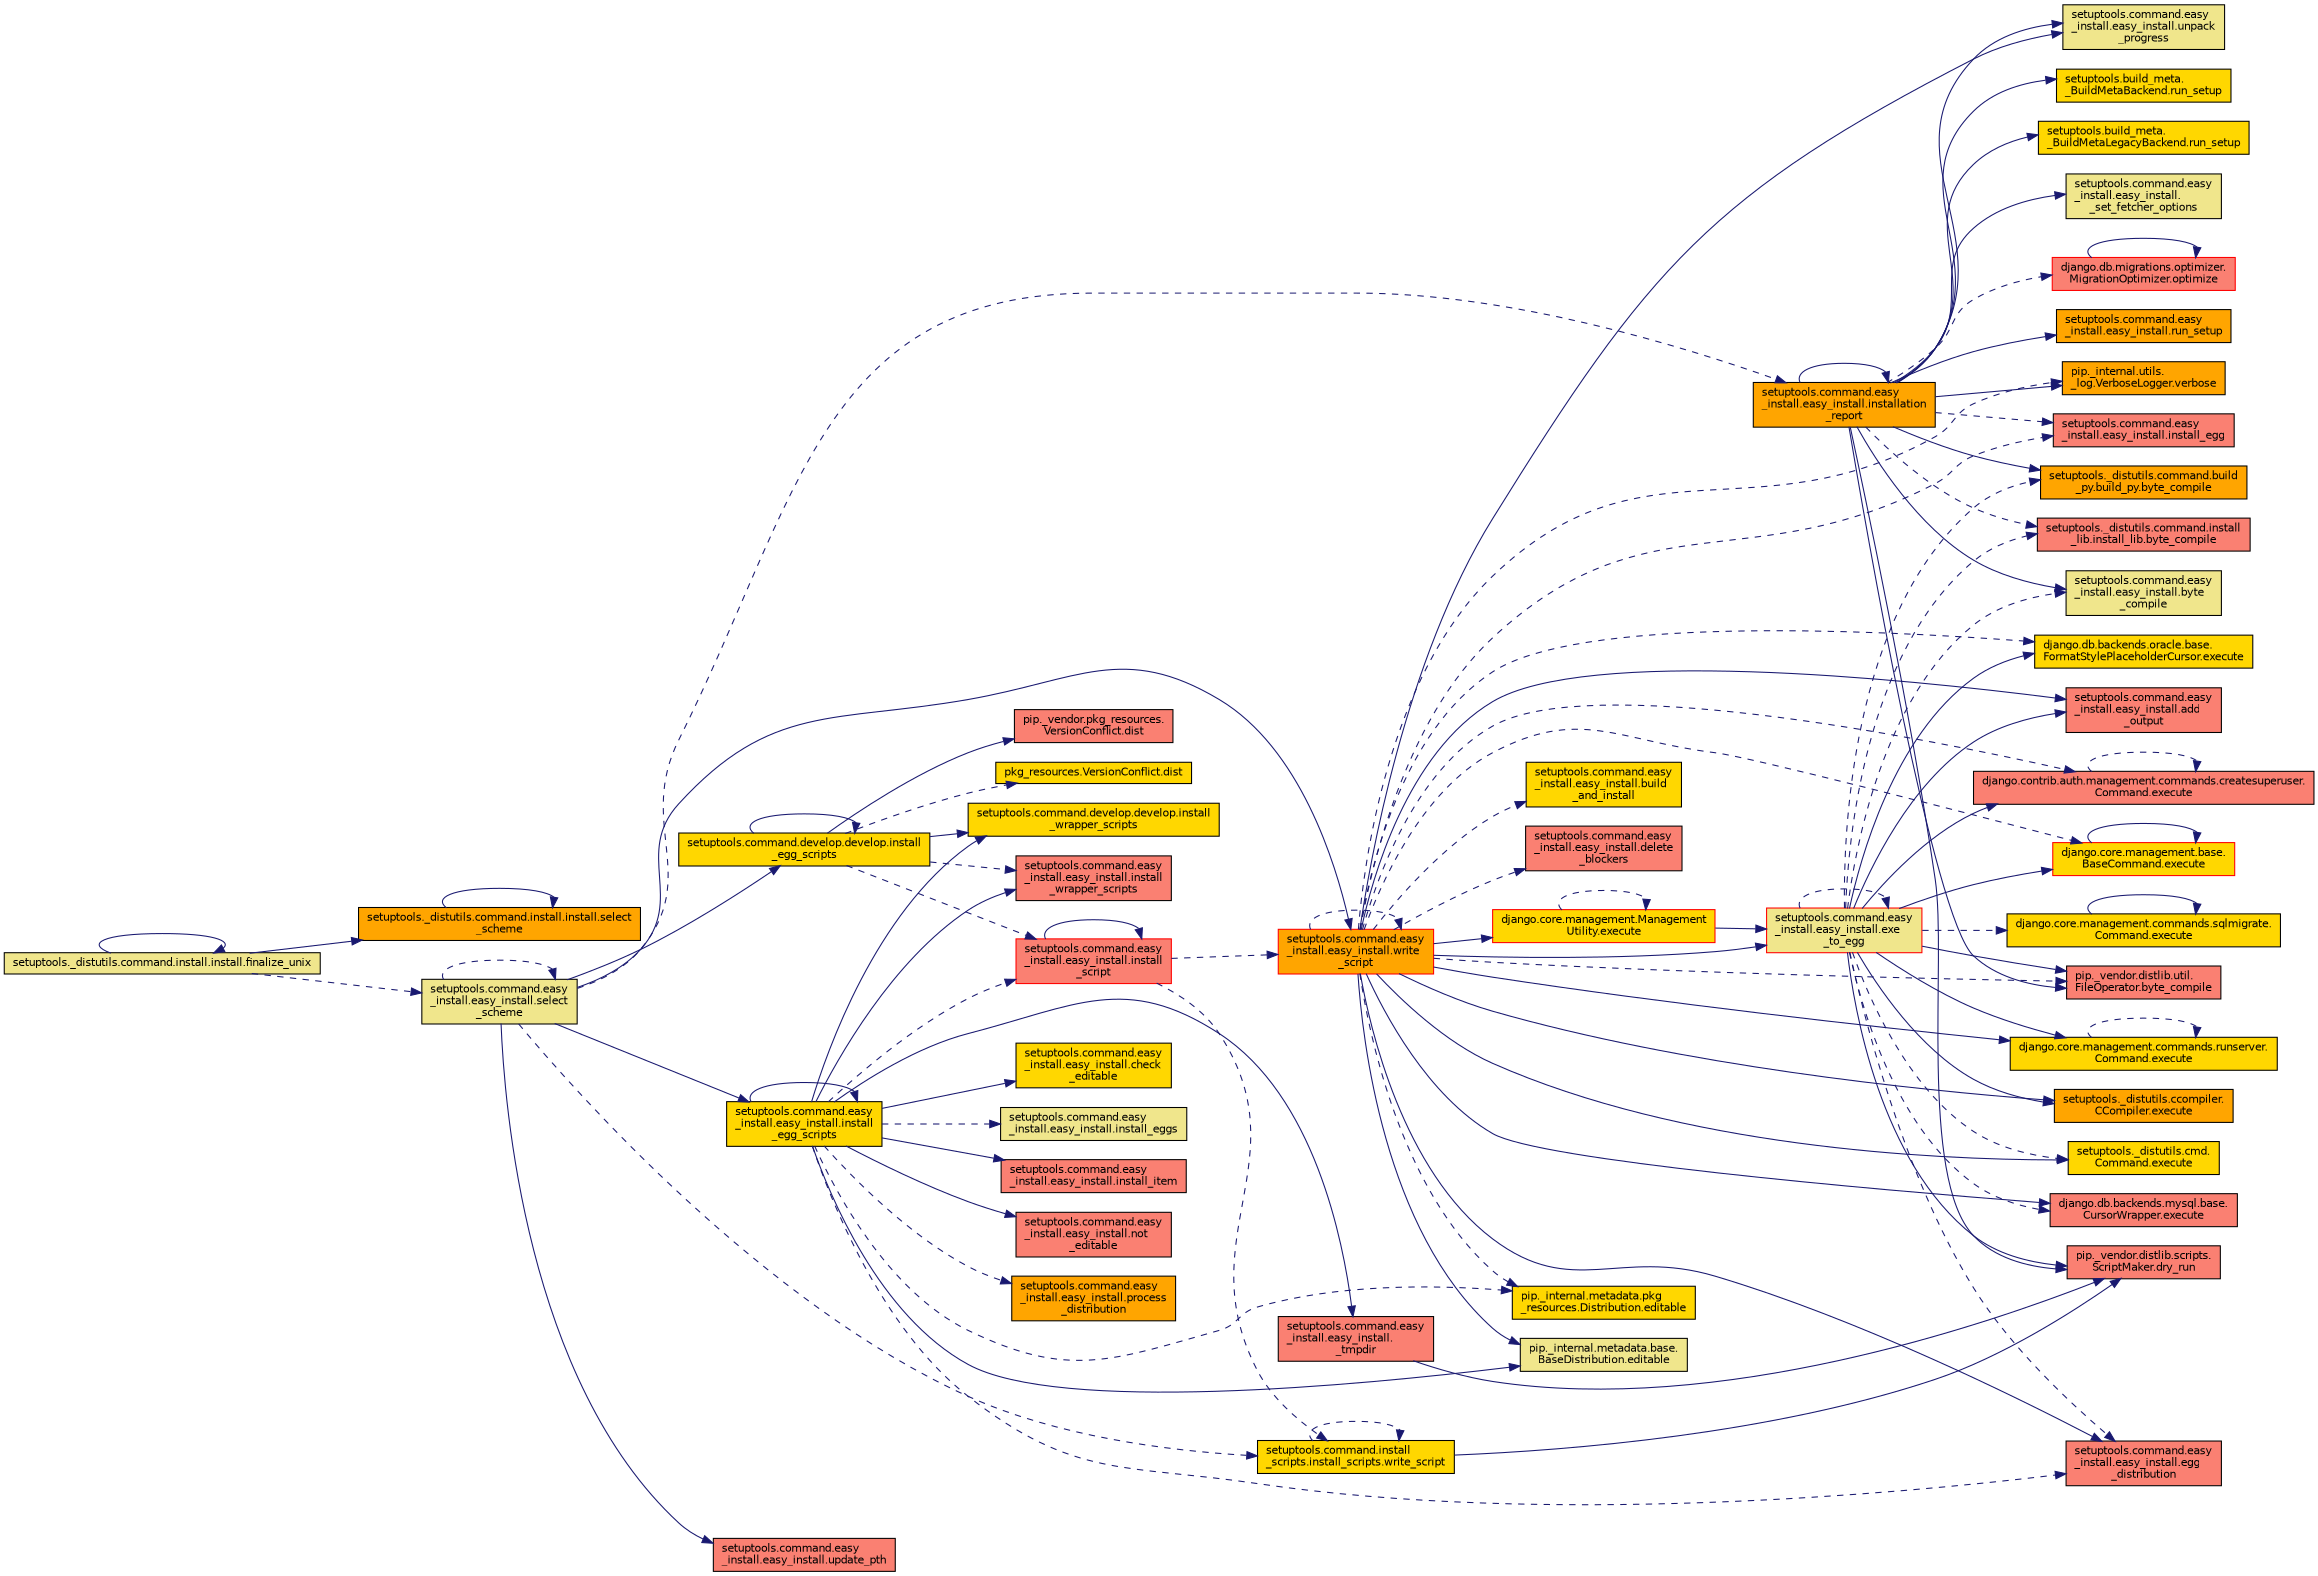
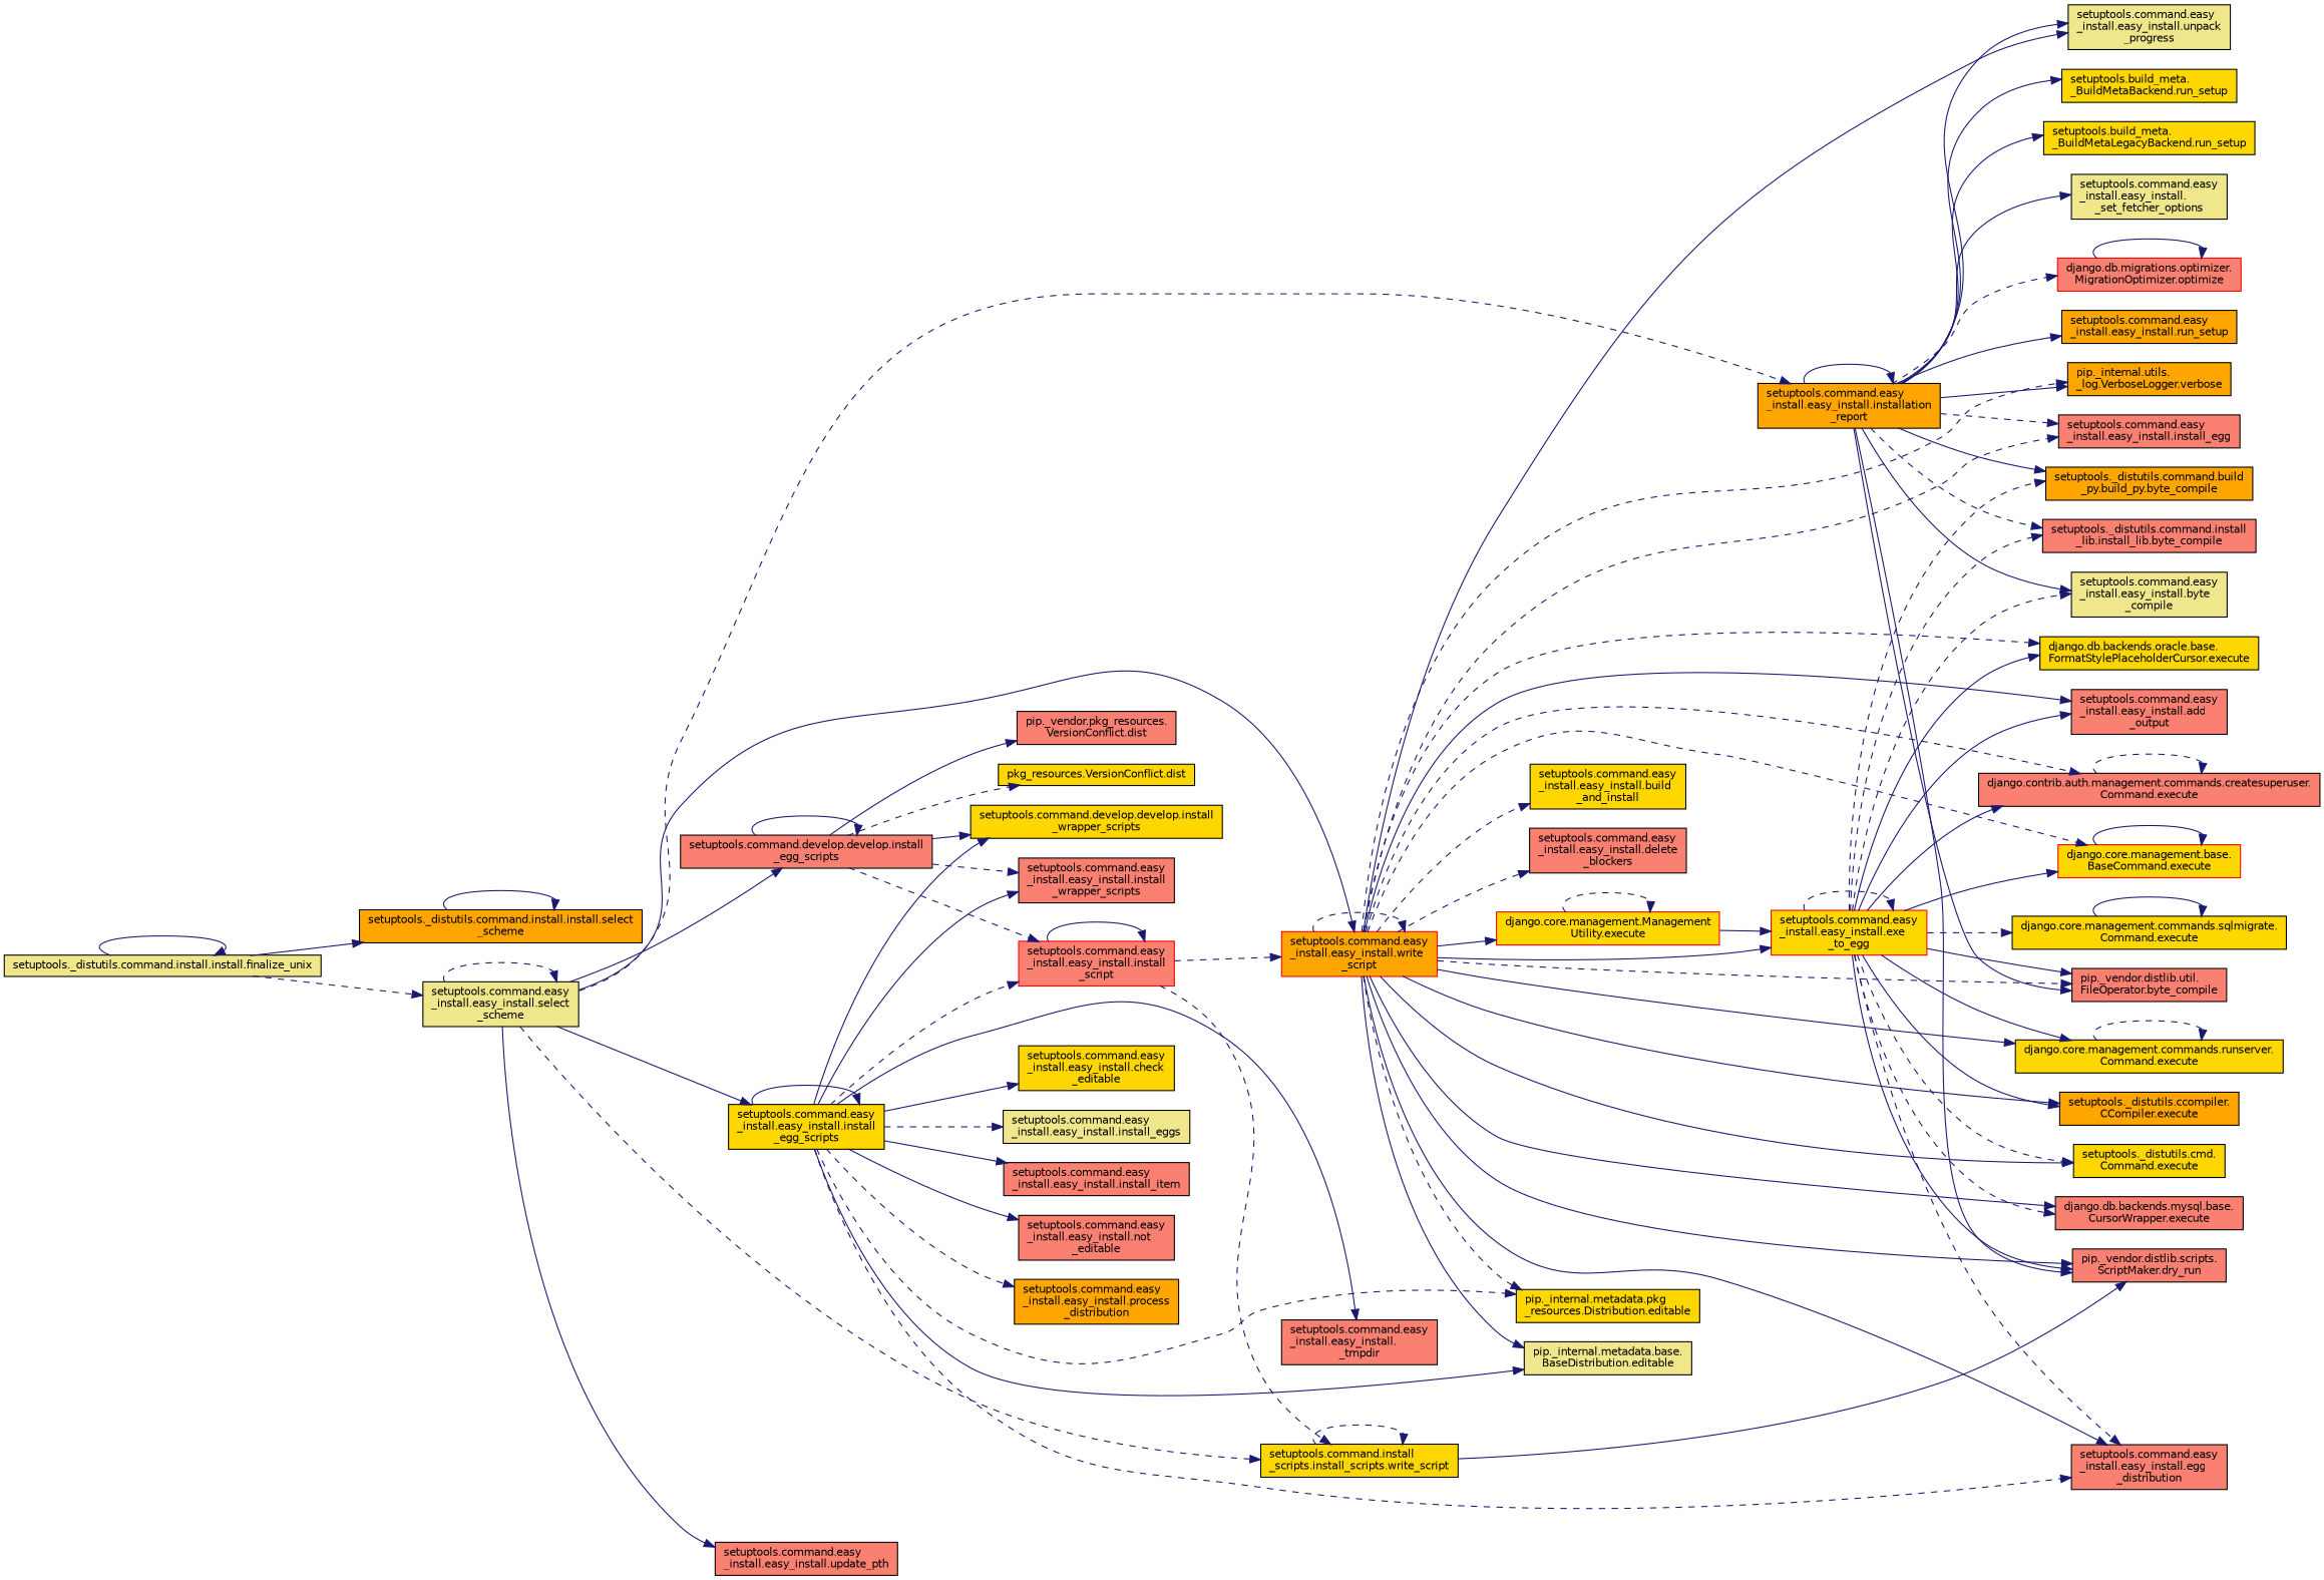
  digraph {
    rankdir=LR
    node [color=black fillcolor=salmon fontname=Helvetica fontsize=10 shape=record style=filled]
    edge [color=midnightblue fontname=Helvetica fontsize=10 labelfontname=Helvetica labelfontsize=10 style=solid]
    n1 [fillcolor=khaki fontcolor=black height=0.2 label="setuptools._distutils.command.install.install.finalize_unix" width=0.4]
    n2 [fillcolor=orange height=0.2 label="setuptools._distutils.command.install.install.select\l_scheme" width=0.4]
    n3 [fillcolor=khaki height=0.2 label="setuptools.command.easy\l_install.easy_install.select\l_scheme" width=0.4]
-   n4 [fillcolor=gold height=0.2 label="setuptools.command.develop.develop.install\l_egg_scripts" width=0.4]
+   n4 [height=0.2 label="setuptools.command.develop.develop.install\l_egg_scripts" width=0.4]
    n5 [fillcolor=gold height=0.2 label="setuptools.command.install\l_scripts.install_scripts.write_script" width=0.4]
    n6 [color=red fillcolor=orange height=0.2 label="setuptools.command.easy\l_install.easy_install.write\l_script" width=0.4]
    n7 [fillcolor=gold height=0.2 label="setuptools.command.easy\l_install.easy_install.install\l_egg_scripts" width=0.4]
    n8 [fillcolor=orange height=0.2 label="setuptools.command.easy\l_install.easy_install.installation\l_report" width=0.4]
    n9 [height=0.2 label="setuptools.command.easy\l_install.easy_install.update_pth" width=0.4]
    n10 [height=0.2 label="pip._vendor.pkg_resources.\lVersionConflict.dist" width=0.4]
    n11 [fillcolor=gold height=0.2 label="pkg_resources.VersionConflict.dist" width=0.4]
    n12 [color=red height=0.2 label="setuptools.command.easy\l_install.easy_install.install\l_script" width=0.4]
    n13 [fillcolor=gold height=0.2 label="setuptools.command.develop.develop.install\l_wrapper_scripts" width=0.4]
    n14 [height=0.2 label="setuptools.command.easy\l_install.easy_install.install\l_wrapper_scripts" width=0.4]
    n15 [height=0.2 label="pip._vendor.distlib.scripts.\lScriptMaker.dry_run" width=0.4]
    n16 [height=0.2 label="setuptools.command.easy\l_install.easy_install.add\l_output" width=0.4]
    n17 [fillcolor=gold height=0.2 label="setuptools.command.easy\l_install.easy_install.build\l_and_install" width=0.4]
    n18 [height=0.2 label="setuptools.command.easy\l_install.easy_install.delete\l_blockers" width=0.4]
    n19 [fillcolor=khaki height=0.2 label="pip._internal.metadata.base.\lBaseDistribution.editable" width=0.4]
    n20 [fillcolor=gold height=0.2 label="pip._internal.metadata.pkg\l_resources.Distribution.editable" width=0.4]
    n21 [height=0.2 label="setuptools.command.easy\l_install.easy_install.egg\l_distribution" width=0.4]
-   n22 [color=red fillcolor=khaki height=0.2 label="setuptools.command.easy\l_install.easy_install.exe\l_to_egg" width=0.4]
+   n22 [color=red fillcolor=gold height=0.2 label="setuptools.command.easy\l_install.easy_install.exe\l_to_egg" width=0.4]
    n23 [color=red fillcolor=gold height=0.2 label="django.core.management.Management\lUtility.execute" width=0.4]
    n24 [height=0.2 label="django.contrib.auth.management.commands.createsuperuser.\lCommand.execute" width=0.4]
    n25 [color=red fillcolor=gold height=0.2 label="django.core.management.base.\lBaseCommand.execute" width=0.4]
    n26 [fillcolor=gold height=0.2 label="django.core.management.commands.runserver.\lCommand.execute" width=0.4]
    n27 [fillcolor=orange height=0.2 label="setuptools._distutils.ccompiler.\lCCompiler.execute" width=0.4]
    n28 [fillcolor=gold height=0.2 label="setuptools._distutils.cmd.\lCommand.execute" width=0.4]
    n29 [height=0.2 label="django.db.backends.mysql.base.\lCursorWrapper.execute" width=0.4]
    n30 [fillcolor=gold height=0.2 label="django.db.backends.oracle.base.\lFormatStylePlaceholderCursor.execute" width=0.4]
    n31 [height=0.2 label="setuptools.command.easy\l_install.easy_install.install_egg" width=0.4]
    n32 [fillcolor=khaki height=0.2 label="setuptools.command.easy\l_install.easy_install.unpack\l_progress" width=0.4]
    n33 [fillcolor=orange height=0.2 label="pip._internal.utils.\l_log.VerboseLogger.verbose" width=0.4]
    n34 [height=0.2 label="pip._vendor.distlib.util.\lFileOperator.byte_compile" width=0.4]
    n35 [height=0.2 label="setuptools.command.easy\l_install.easy_install.\l_tmpdir" width=0.4]
    n36 [fillcolor=gold height=0.2 label="setuptools.command.easy\l_install.easy_install.check\l_editable" width=0.4]
    n37 [fillcolor=khaki height=0.2 label="setuptools.command.easy\l_install.easy_install.install_eggs" width=0.4]
    n38 [height=0.2 label="setuptools.command.easy\l_install.easy_install.install_item" width=0.4]
    n39 [height=0.2 label="setuptools.command.easy\l_install.easy_install.not\l_editable" width=0.4]
    n40 [fillcolor=orange height=0.2 label="setuptools.command.easy\l_install.easy_install.process\l_distribution" width=0.4]
    n41 [fillcolor=orange height=0.2 label="setuptools._distutils.command.build\l_py.build_py.byte_compile" width=0.4]
    n42 [height=0.2 label="setuptools._distutils.command.install\l_lib.install_lib.byte_compile" width=0.4]
    n43 [fillcolor=khaki height=0.2 label="setuptools.command.easy\l_install.easy_install.byte\l_compile" width=0.4]
    n44 [fillcolor=khaki height=0.2 label="setuptools.command.easy\l_install.easy_install.\l_set_fetcher_options" width=0.4]
    n45 [color=red height=0.2 label="django.db.migrations.optimizer.\lMigrationOptimizer.optimize" width=0.4]
    n46 [fillcolor=orange height=0.2 label="setuptools.command.easy\l_install.easy_install.run_setup" width=0.4]
    n47 [fillcolor=gold height=0.2 label="setuptools.build_meta.\l_BuildMetaBackend.run_setup" width=0.4]
    n48 [fillcolor=gold height=0.2 label="setuptools.build_meta.\l_BuildMetaLegacyBackend.run_setup" width=0.4]
    n49 [fillcolor=gold height=0.2 label="django.core.management.commands.sqlmigrate.\lCommand.execute" width=0.4]
    n1 -> n1
    n1 -> n2
    n1 -> n3 [style=dashed]
    n2 -> n2
    n3 -> n3 [style=dashed]
    n3 -> n4
    n3 -> n5 [style=dashed]
    n3 -> n6
    n3 -> n7
    n3 -> n8 [style=dashed]
    n3 -> n9
    n4 -> n4
    n4 -> n10
    n4 -> n11 [style=dashed]
    n4 -> n12 [style=dashed]
    n4 -> n13
    n4 -> n14 [style=dashed]
    n5 -> n5 [style=dashed]
    n5 -> n15
    n6 -> n6 [style=dashed]
-   n35 -> n15
+   n6 -> n15
    n6 -> n16
    n6 -> n17 [style=dashed]
    n6 -> n18 [style=dashed]
    n6 -> n19
    n6 -> n20 [style=dashed]
    n6 -> n21
    n6 -> n22
    n6 -> n23
    n6 -> n24 [style=dashed]
    n6 -> n25 [style=dashed]
    n6 -> n26
    n6 -> n27
    n6 -> n28
    n6 -> n29
    n6 -> n30 [style=dashed]
    n6 -> n31 [style=dashed]
    n6 -> n32
    n6 -> n33 [style=dashed]
    n6 -> n34 [style=dashed]
    n7 -> n7
    n7 -> n12 [style=dashed]
    n7 -> n13
    n7 -> n14
    n7 -> n19
    n7 -> n20 [style=dashed]
    n7 -> n21 [style=dashed]
    n7 -> n35
    n7 -> n36
    n7 -> n37 [style=dashed]
    n7 -> n38
    n7 -> n39
    n7 -> n40 [style=dashed]
    n8 -> n8
    n8 -> n15
    n8 -> n31 [style=dashed]
    n8 -> n32
    n8 -> n33
    n8 -> n34
    n8 -> n41
    n8 -> n42 [style=dashed]
    n8 -> n43
    n8 -> n44
    n8 -> n45 [style=dashed]
    n8 -> n46
    n8 -> n47
    n8 -> n48
    n12 -> n5 [style=dashed]
    n12 -> n6 [style=dashed]
    n12 -> n12
    n22 -> n15
    n22 -> n16
    n22 -> n21 [style=dashed]
    n22 -> n22 [style=dashed]
    n22 -> n24
    n22 -> n25
    n22 -> n26
    n22 -> n27
    n22 -> n28 [style=dashed]
    n22 -> n29 [style=dashed]
    n22 -> n30
    n22 -> n34
    n22 -> n41 [style=dashed]
    n22 -> n42 [style=dashed]
    n22 -> n43 [style=dashed]
    n22 -> n49 [style=dashed]
    n23 -> n22
    n23 -> n23 [style=dashed]
    n24 -> n24 [style=dashed]
    n25 -> n25
    n26 -> n26 [style=dashed]
    n45 -> n45
    n49 -> n49
  }
